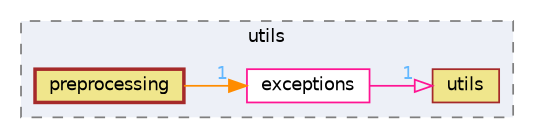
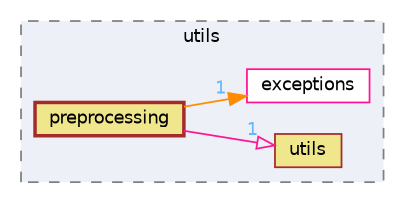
  digraph {
    compound=true
    rankdir=LR
    node [color=brown fillcolor=khaki fontname=Helvetica fontsize=10 shape=box style=filled]
    edge [fontcolor=steelblue1 fontname=Helvetica fontsize=10 headlabel=1 labeldistance=1.5 labelfontname=Helvetica labelfontsize=10]
    n1 [height=0.2 label=utils width=0.4]
    n2 [color=deeppink fillcolor=white height=0.2 label=exceptions width=0.4]
    n3 [height=0.2 label=preprocessing style="filled,bold" width=0.4]
    subgraph cluster_1 {
      bgcolor="#edf0f7"
      fontname=Helvetica
      fontsize=10
      label=utils
      pencolor=grey50
      style="filled,dashed"
      n1
      n2
      n3
    }
-   n2 -> n1 [arrowhead=onormal color=deeppink]
+   n3 -> n1 [arrowhead=onormal color=deeppink]
    n3 -> n2 [arrowhead=normal color=darkorange]
  }
